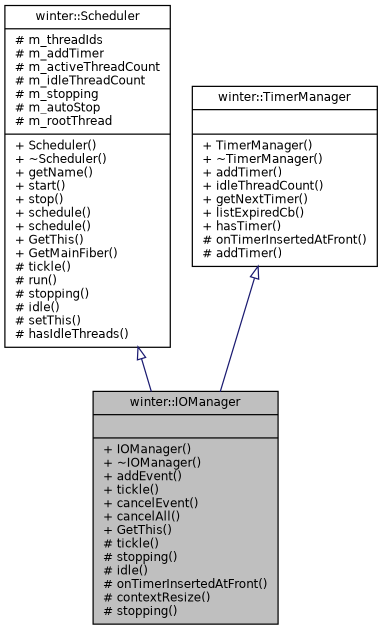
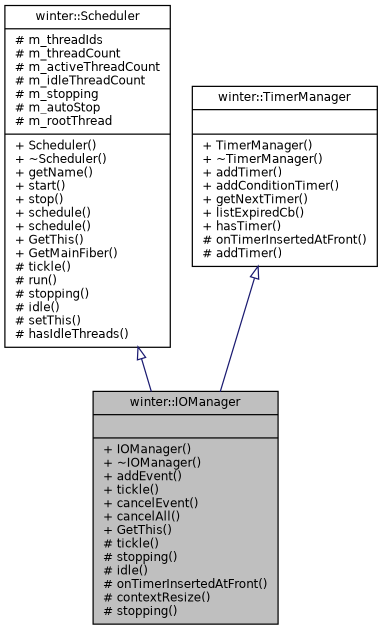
  digraph {
    node [color=black fillcolor=white fontname=Helvetica fontsize=10 shape=record style=filled]
    edge [arrowtail=onormal color=midnightblue dir=back fontname=Helvetica fontsize=10 labelfontname=Helvetica labelfontsize=10 style=solid]
    n1 [fillcolor=grey75 fontcolor=black height=0.2 label="{winter::IOManager\n||+ IOManager()\l+ ~IOManager()\l+ addEvent()\l+ tickle()\l+ cancelEvent()\l+ cancelAll()\l+ GetThis()\l# tickle()\l# stopping()\l# idle()\l# onTimerInsertedAtFront()\l# contextResize()\l# stopping()\l}" width=0.4]
-   n2 [height=0.2 label="{winter::Scheduler\n|# m_threadIds\l# m_addTimer\l# m_activeThreadCount\l# m_idleThreadCount\l# m_stopping\l# m_autoStop\l# m_rootThread\l|+ Scheduler()\l+ ~Scheduler()\l+ getName()\l+ start()\l+ stop()\l+ schedule()\l+ schedule()\l+ GetThis()\l+ GetMainFiber()\l# tickle()\l# run()\l# stopping()\l# idle()\l# setThis()\l# hasIdleThreads()\l}" width=0.4]
-   n3 [height=0.2 label="{winter::TimerManager\n||+ TimerManager()\l+ ~TimerManager()\l+ addTimer()\l+ idleThreadCount()\l+ getNextTimer()\l+ listExpiredCb()\l+ hasTimer()\l# onTimerInsertedAtFront()\l# addTimer()\l}" width=0.4]
+   n2 [height=0.2 label="{winter::Scheduler\n|# m_threadIds\l# m_threadCount\l# m_activeThreadCount\l# m_idleThreadCount\l# m_stopping\l# m_autoStop\l# m_rootThread\l|+ Scheduler()\l+ ~Scheduler()\l+ getName()\l+ start()\l+ stop()\l+ schedule()\l+ schedule()\l+ GetThis()\l+ GetMainFiber()\l# tickle()\l# run()\l# stopping()\l# idle()\l# setThis()\l# hasIdleThreads()\l}" width=0.4]
+   n3 [height=0.2 label="{winter::TimerManager\n||+ TimerManager()\l+ ~TimerManager()\l+ addTimer()\l+ addConditionTimer()\l+ getNextTimer()\l+ listExpiredCb()\l+ hasTimer()\l# onTimerInsertedAtFront()\l# addTimer()\l}" width=0.4]
    n2 -> n1
    n3 -> n1
  }
